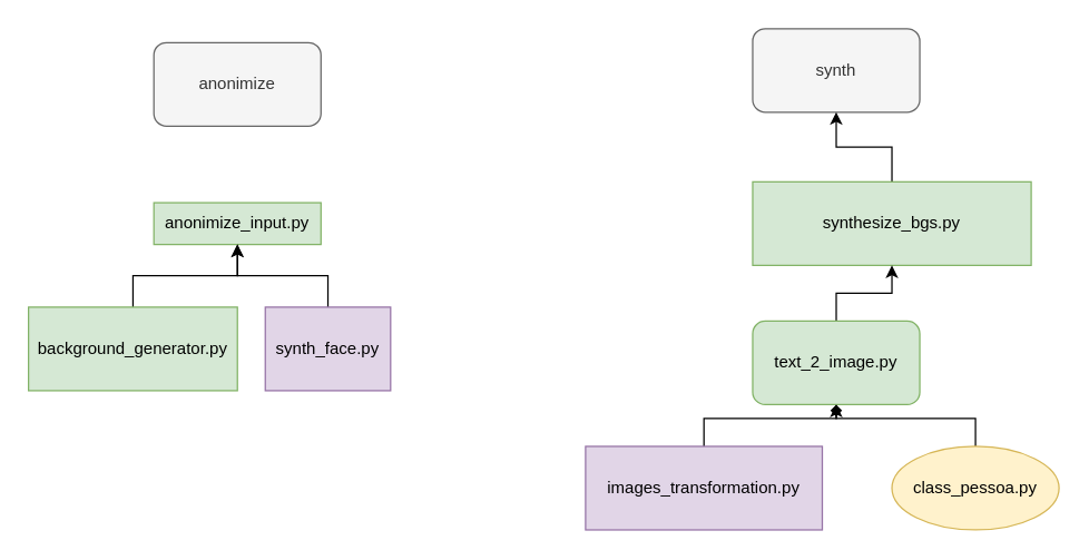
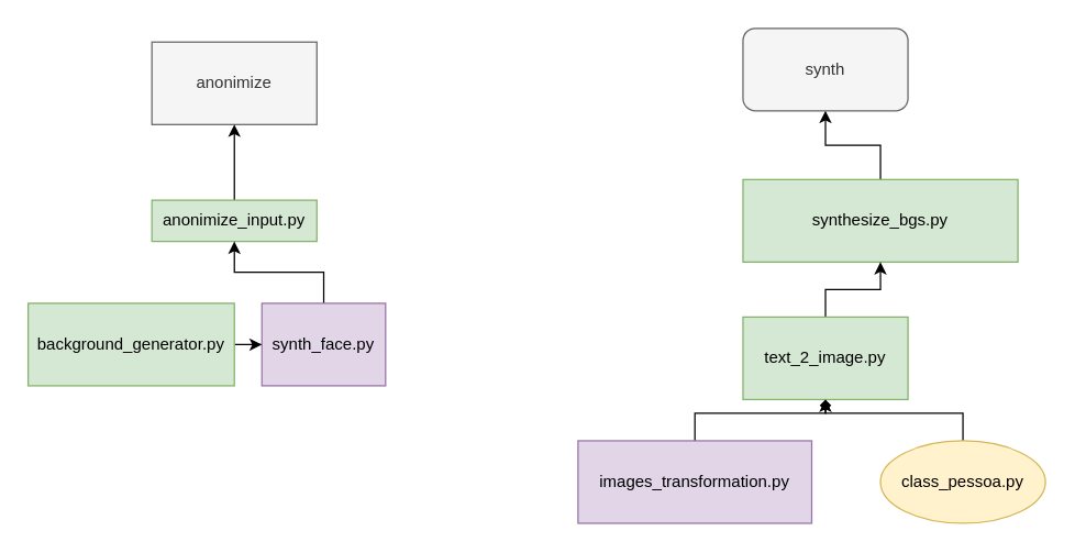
  <mxCell id="0" />
  <mxCell id="1" parent="0" />
- <mxCell id="2" value="anonimize" style="rounded=1;whiteSpace=wrap;html=1;glass=0;shadow=0;sketch=0;fillColor=#f5f5f5;fontColor=#333333;strokeColor=#666666;" parent="1" vertex="1"><mxGeometry x="110" y="30" width="120" height="60" as="geometry" /></mxCell>
+ <mxCell id="2" value="anonimize" style="whiteSpace=wrap;html=1;glass=0;shadow=0;sketch=0;fillColor=#f5f5f5;fontColor=#333333;strokeColor=#666666;rounded=0;" parent="1" vertex="1"><mxGeometry x="110" y="30" width="120" height="60" as="geometry" /></mxCell>
  <mxCell id="3" value="synth" style="rounded=1;whiteSpace=wrap;html=1;fillColor=#f5f5f5;fontColor=#333333;strokeColor=#666666;" parent="1" vertex="1"><mxGeometry x="540" y="20" width="120" height="60" as="geometry" /></mxCell>
+ <mxCell id="4" style="edgeStyle=orthogonalEdgeStyle;rounded=0;orthogonalLoop=1;jettySize=auto;html=1;exitX=0.5;exitY=0;exitDx=0;exitDy=0;entryX=0.5;entryY=1;entryDx=0;entryDy=0;" parent="1" source="5" target="2" edge="1"><mxGeometry relative="1" as="geometry" /></mxCell>
  <mxCell id="5" value="anonimize_input.py" style="whiteSpace=wrap;html=1;fillColor=#d5e8d4;strokeColor=#82b366;" parent="1" vertex="1"><mxGeometry x="110" y="145" width="120" height="30" as="geometry" /></mxCell>
  <mxCell id="6" style="edgeStyle=orthogonalEdgeStyle;rounded=0;orthogonalLoop=1;jettySize=auto;html=1;exitX=0.5;exitY=0;exitDx=0;exitDy=0;" parent="1" source="7" target="3" edge="1"><mxGeometry relative="1" as="geometry" /></mxCell>
  <mxCell id="7" value="synthesize_bgs.py" style="whiteSpace=wrap;html=1;fillColor=#d5e8d4;strokeColor=#82b366;" parent="1" vertex="1"><mxGeometry x="540" y="130" width="200" height="60" as="geometry" /></mxCell>
- <mxCell id="8" style="edgeStyle=orthogonalEdgeStyle;rounded=0;orthogonalLoop=1;jettySize=auto;html=1;" parent="1" source="9" target="5" edge="1"><mxGeometry relative="1" as="geometry" /></mxCell>
+ <mxCell id="8" style="edgeStyle=orthogonalEdgeStyle;rounded=0;orthogonalLoop=1;jettySize=auto;html=1;" parent="1" source="9" target="11" edge="1"><mxGeometry relative="1" as="geometry" /></mxCell>
  <mxCell id="9" value="background_generator.py" style="whiteSpace=wrap;html=1;fillColor=#d5e8d4;strokeColor=#82b366;" parent="1" vertex="1"><mxGeometry x="20" y="220" width="150" height="60" as="geometry" /></mxCell>
  <mxCell id="10" style="edgeStyle=orthogonalEdgeStyle;rounded=0;orthogonalLoop=1;jettySize=auto;html=1;exitX=0.5;exitY=0;exitDx=0;exitDy=0;entryX=0.5;entryY=1;entryDx=0;entryDy=0;" parent="1" source="11" target="5" edge="1"><mxGeometry relative="1" as="geometry"><mxPoint x="140" y="180" as="targetPoint" /></mxGeometry></mxCell>
  <mxCell id="11" value="synth_face.py" style="whiteSpace=wrap;html=1;fillColor=#e1d5e7;strokeColor=#9673a6;" parent="1" vertex="1"><mxGeometry x="190" y="220" width="90" height="60" as="geometry" /></mxCell>
  <mxCell id="12" style="edgeStyle=orthogonalEdgeStyle;rounded=0;orthogonalLoop=1;jettySize=auto;html=1;exitX=0.5;exitY=0;exitDx=0;exitDy=0;" parent="1" source="13" target="7" edge="1"><mxGeometry relative="1" as="geometry" /></mxCell>
- <mxCell id="13" value="text_2_image.py" style="whiteSpace=wrap;html=1;fillColor=#d5e8d4;strokeColor=#82b366;rounded=1;" parent="1" vertex="1"><mxGeometry x="540" y="230" width="120" height="60" as="geometry" /></mxCell>
+ <mxCell id="13" value="text_2_image.py" style="whiteSpace=wrap;html=1;fillColor=#d5e8d4;strokeColor=#82b366;" parent="1" vertex="1"><mxGeometry x="540" y="230" width="120" height="60" as="geometry" /></mxCell>
  <mxCell id="14" style="edgeStyle=orthogonalEdgeStyle;rounded=0;orthogonalLoop=1;jettySize=auto;html=1;exitX=0.5;exitY=0;exitDx=0;exitDy=0;entryX=0.5;entryY=1;entryDx=0;entryDy=0;" parent="1" source="15" target="13" edge="1"><mxGeometry relative="1" as="geometry"><mxPoint x="600" y="290" as="targetPoint" /><Array as="points"><mxPoint x="700" y="300" /><mxPoint x="600" y="300" /></Array></mxGeometry></mxCell>
  <mxCell id="15" value="class_pessoa.py" style="ellipse;whiteSpace=wrap;html=1;fillColor=#fff2cc;strokeColor=#d6b656;" parent="1" vertex="1"><mxGeometry x="640" y="320" width="120" height="60" as="geometry" /></mxCell>
  <mxCell id="16" style="edgeStyle=orthogonalEdgeStyle;rounded=0;orthogonalLoop=1;jettySize=auto;html=1;entryX=0.5;entryY=1;entryDx=0;entryDy=0;endArrow=diamond;" parent="1" source="17" target="13" edge="1"><mxGeometry relative="1" as="geometry" /></mxCell>
  <mxCell id="17" value="images_transformation.py" style="whiteSpace=wrap;html=1;fillColor=#e1d5e7;strokeColor=#9673a6;" parent="1" vertex="1"><mxGeometry x="420" y="320" width="170" height="60" as="geometry" /></mxCell>
